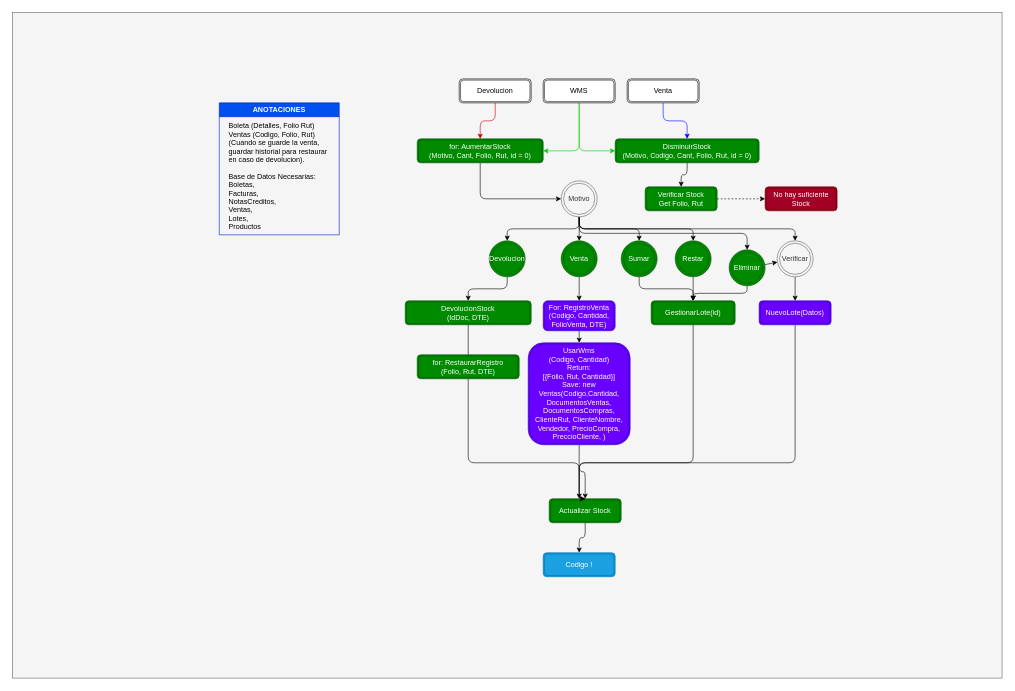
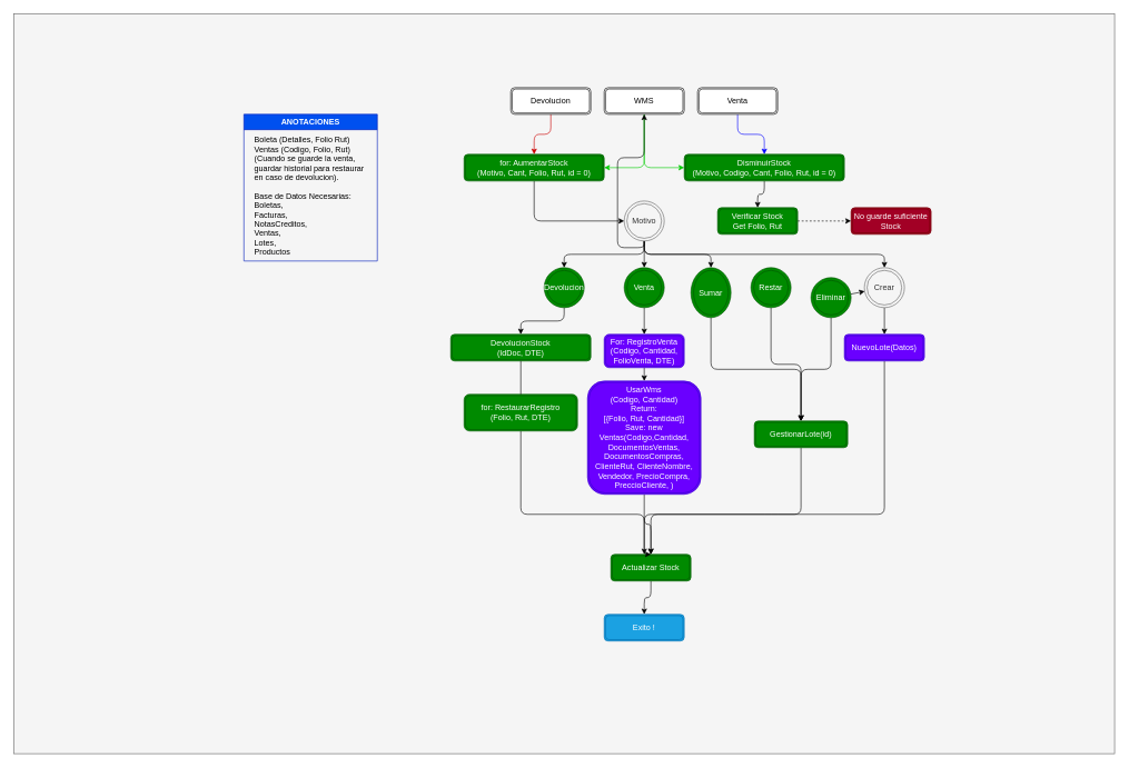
  <mxCell id="0" />
  <mxCell id="1" parent="0" />
  <mxCell id="2" value="" style="rounded=0;whiteSpace=wrap;html=1;fillColor=#f5f5f5;fontColor=#333333;strokeColor=#666666;" parent="1" vertex="1"><mxGeometry x="20" y="20" width="1650" height="1110" as="geometry" /></mxCell>
  <mxCell id="3" style="edgeStyle=orthogonalEdgeStyle;html=1;exitX=0.5;exitY=1;exitDx=0;exitDy=0;entryX=0.5;entryY=0;entryDx=0;entryDy=0;strokeColor=#0000FF;" parent="1" source="4" target="15" edge="1"><mxGeometry relative="1" as="geometry" /></mxCell>
  <mxCell id="4" value="Venta" style="shape=ext;double=1;rounded=1;whiteSpace=wrap;html=1;" parent="1" vertex="1"><mxGeometry x="1045" y="131" width="120" height="40" as="geometry" /></mxCell>
  <mxCell id="5" style="edgeStyle=orthogonalEdgeStyle;html=1;exitX=0.5;exitY=1;exitDx=0;exitDy=0;entryX=0;entryY=0.5;entryDx=0;entryDy=0;strokeColor=#000000;" parent="1" source="6" target="22" edge="1"><mxGeometry relative="1" as="geometry" /></mxCell>
  <mxCell id="6" value="for: AumentarStock&lt;br&gt;(Motivo, Cant, Folio, Rut, id = 0)" style="shape=ext;double=1;rounded=1;whiteSpace=wrap;html=1;fillColor=#008a00;strokeColor=#005700;fontColor=#ffffff;" parent="1" vertex="1"><mxGeometry x="695" y="231" width="210" height="40" as="geometry" /></mxCell>
  <mxCell id="7" style="edgeStyle=orthogonalEdgeStyle;html=1;exitX=0.5;exitY=1;exitDx=0;exitDy=0;entryX=0;entryY=0.5;entryDx=0;entryDy=0;strokeColor=#00CC00;" parent="1" source="9" target="15" edge="1"><mxGeometry relative="1" as="geometry" /></mxCell>
  <mxCell id="8" style="edgeStyle=orthogonalEdgeStyle;html=1;exitX=0.5;exitY=1;exitDx=0;exitDy=0;entryX=1;entryY=0.5;entryDx=0;entryDy=0;strokeColor=#00CC00;" parent="1" source="9" target="6" edge="1"><mxGeometry relative="1" as="geometry" /></mxCell>
  <mxCell id="9" value="WMS" style="shape=ext;double=1;rounded=1;whiteSpace=wrap;html=1;" parent="1" vertex="1"><mxGeometry x="905" y="131" width="120" height="40" as="geometry" /></mxCell>
  <mxCell id="10" style="edgeStyle=orthogonalEdgeStyle;html=1;exitX=0.5;exitY=1;exitDx=0;exitDy=0;strokeColor=#CC0000;" parent="1" source="11" target="6" edge="1"><mxGeometry relative="1" as="geometry" /></mxCell>
  <mxCell id="11" value="Devolucion" style="shape=ext;double=1;rounded=1;whiteSpace=wrap;html=1;" parent="1" vertex="1"><mxGeometry x="765" y="131" width="120" height="40" as="geometry" /></mxCell>
  <mxCell id="12" style="edgeStyle=orthogonalEdgeStyle;html=1;exitX=0.5;exitY=1;exitDx=0;exitDy=0;fontColor=#000000;strokeColor=#000000;startArrow=none;" parent="1" source="50" target="27" edge="1"><mxGeometry relative="1" as="geometry"><Array as="points"><mxPoint x="780" y="771" /><mxPoint x="965" y="771" /></Array></mxGeometry></mxCell>
  <mxCell id="13" value="DevolucionStock&lt;br&gt;(IdDoc, DTE)" style="shape=ext;double=1;rounded=1;whiteSpace=wrap;html=1;fillColor=#008a00;fontColor=#ffffff;strokeColor=#005700;" parent="1" vertex="1"><mxGeometry x="675" y="501" width="210" height="40" as="geometry" /></mxCell>
  <mxCell id="14" style="edgeStyle=orthogonalEdgeStyle;html=1;exitX=0.5;exitY=1;exitDx=0;exitDy=0;strokeColor=#000000;" parent="1" source="15" target="24" edge="1"><mxGeometry relative="1" as="geometry" /></mxCell>
  <mxCell id="15" value="DisminuirStock&lt;br&gt;(Motivo, Codigo, Cant, Folio, Rut, id = 0)" style="shape=ext;double=1;rounded=1;whiteSpace=wrap;html=1;fillColor=#008a00;fontColor=#ffffff;strokeColor=#005700;" parent="1" vertex="1"><mxGeometry x="1025" y="231" width="240" height="40" as="geometry" /></mxCell>
  <mxCell id="16" style="edgeStyle=orthogonalEdgeStyle;html=1;exitX=0.5;exitY=1;exitDx=0;exitDy=0;entryX=0.5;entryY=0;entryDx=0;entryDy=0;fontColor=#000000;strokeColor=#000000;" parent="1" source="22" target="31" edge="1"><mxGeometry relative="1" as="geometry" /></mxCell>
  <mxCell id="17" style="edgeStyle=orthogonalEdgeStyle;html=1;exitX=0.5;exitY=1;exitDx=0;exitDy=0;fontColor=#000000;strokeColor=#000000;" parent="1" source="22" target="29" edge="1"><mxGeometry relative="1" as="geometry" /></mxCell>
  <mxCell id="18" style="edgeStyle=orthogonalEdgeStyle;html=1;exitX=0.5;exitY=1;exitDx=0;exitDy=0;entryX=0.5;entryY=0;entryDx=0;entryDy=0;fontColor=#000000;strokeColor=#000000;" parent="1" source="22" target="33" edge="1"><mxGeometry relative="1" as="geometry" /></mxCell>
- <mxCell id="19" style="edgeStyle=orthogonalEdgeStyle;html=1;exitX=0.5;exitY=1;exitDx=0;exitDy=0;entryX=0.5;entryY=0;entryDx=0;entryDy=0;fontColor=#000000;strokeColor=#000000;" parent="1" source="22" target="35" edge="1"><mxGeometry relative="1" as="geometry" /></mxCell>
- <mxCell id="20" style="edgeStyle=orthogonalEdgeStyle;html=1;exitX=0.5;exitY=1;exitDx=0;exitDy=0;entryX=0.5;entryY=0;entryDx=0;entryDy=0;fontColor=#000000;strokeColor=#000000;" parent="1" source="22" target="38" edge="1"><mxGeometry relative="1" as="geometry" /></mxCell>
+ <mxCell id="20" style="edgeStyle=orthogonalEdgeStyle;html=1;exitX=0.5;exitY=1;exitDx=0;exitDy=0;fontColor=#000000;strokeColor=#000000;" parent="1" source="22" target="9" edge="1"><mxGeometry relative="1" as="geometry" /></mxCell>
  <mxCell id="21" style="edgeStyle=orthogonalEdgeStyle;html=1;exitX=0.5;exitY=1;exitDx=0;exitDy=0;entryX=0.5;entryY=0;entryDx=0;entryDy=0;fontColor=#000000;strokeColor=#000000;" parent="1" source="22" target="47" edge="1"><mxGeometry relative="1" as="geometry" /></mxCell>
  <mxCell id="22" value="Motivo" style="ellipse;shape=doubleEllipse;whiteSpace=wrap;html=1;aspect=fixed;fillColor=#f5f5f5;strokeColor=#666666;fontColor=#333333;" parent="1" vertex="1"><mxGeometry x="935" y="301" width="60" height="60" as="geometry" /></mxCell>
  <mxCell id="23" style="edgeStyle=orthogonalEdgeStyle;html=1;exitX=1;exitY=0.5;exitDx=0;exitDy=0;strokeColor=#000000;dashed=1;" parent="1" source="24" target="25" edge="1"><mxGeometry relative="1" as="geometry" /></mxCell>
  <mxCell id="24" value="Verificar Stock&lt;br&gt;Get Folio, Rut" style="shape=ext;double=1;rounded=1;whiteSpace=wrap;html=1;fillColor=#008a00;fontColor=#ffffff;strokeColor=#005700;" parent="1" vertex="1"><mxGeometry x="1075" y="311" width="120" height="40" as="geometry" /></mxCell>
- <mxCell id="25" value="No hay suficiente Stock" style="shape=ext;double=1;rounded=1;whiteSpace=wrap;html=1;fillColor=#a20025;fontColor=#ffffff;strokeColor=#6F0000;" parent="1" vertex="1"><mxGeometry x="1275" y="311" width="120" height="40" as="geometry" /></mxCell>
+ <mxCell id="25" value="No guarde suficiente Stock" style="shape=ext;double=1;rounded=1;whiteSpace=wrap;html=1;fillColor=#a20025;fontColor=#ffffff;strokeColor=#6F0000;" parent="1" vertex="1"><mxGeometry x="1275" y="311" width="120" height="40" as="geometry" /></mxCell>
  <mxCell id="26" style="edgeStyle=orthogonalEdgeStyle;html=1;exitX=0.5;exitY=1;exitDx=0;exitDy=0;fontColor=#000000;strokeColor=#000000;" parent="1" source="27" target="41" edge="1"><mxGeometry relative="1" as="geometry" /></mxCell>
  <mxCell id="27" value="Actualizar Stock" style="shape=ext;double=1;rounded=1;whiteSpace=wrap;html=1;fillColor=#008a00;fontColor=#ffffff;strokeColor=#005700;" parent="1" vertex="1"><mxGeometry x="915" y="831" width="120" height="40" as="geometry" /></mxCell>
  <mxCell id="28" style="edgeStyle=orthogonalEdgeStyle;html=1;exitX=0.5;exitY=1;exitDx=0;exitDy=0;fontColor=#000000;strokeColor=#000000;" parent="1" source="29" target="43" edge="1"><mxGeometry relative="1" as="geometry" /></mxCell>
  <mxCell id="29" value="Venta" style="ellipse;shape=doubleEllipse;whiteSpace=wrap;html=1;aspect=fixed;fillColor=#008a00;strokeColor=#005700;fontColor=#ffffff;" parent="1" vertex="1"><mxGeometry x="935" y="401" width="60" height="60" as="geometry" /></mxCell>
  <mxCell id="30" style="edgeStyle=orthogonalEdgeStyle;html=1;exitX=0.5;exitY=1;exitDx=0;exitDy=0;entryX=0.5;entryY=0;entryDx=0;entryDy=0;fontColor=#000000;strokeColor=#000000;" parent="1" source="31" target="13" edge="1"><mxGeometry relative="1" as="geometry" /></mxCell>
  <mxCell id="31" value="Devolucion" style="ellipse;shape=doubleEllipse;whiteSpace=wrap;html=1;aspect=fixed;fillColor=#008a00;strokeColor=#005700;fontColor=#ffffff;" parent="1" vertex="1"><mxGeometry x="815" y="401" width="60" height="60" as="geometry" /></mxCell>
  <mxCell id="32" style="edgeStyle=orthogonalEdgeStyle;html=1;exitX=0.5;exitY=1;exitDx=0;exitDy=0;fontColor=#000000;strokeColor=#000000;" parent="1" source="33" target="40" edge="1"><mxGeometry relative="1" as="geometry" /></mxCell>
- <mxCell id="33" value="Sumar" style="ellipse;shape=doubleEllipse;whiteSpace=wrap;html=1;aspect=fixed;fillColor=#008a00;strokeColor=#005700;fontColor=#ffffff;" parent="1" vertex="1"><mxGeometry x="1035" y="401" width="60" height="60" as="geometry" /></mxCell>
+ <mxCell id="33" value="Sumar" style="ellipse;shape=doubleEllipse;whiteSpace=wrap;html=1;aspect=fixed;fillColor=#008a00;strokeColor=#005700;fontColor=#ffffff;" parent="1" vertex="1"><mxGeometry x="1035" y="401" width="60" height="75" as="geometry" /></mxCell>
  <mxCell id="34" style="edgeStyle=orthogonalEdgeStyle;html=1;exitX=0.5;exitY=1;exitDx=0;exitDy=0;entryX=0.5;entryY=0;entryDx=0;entryDy=0;fontColor=#000000;strokeColor=#000000;" parent="1" source="35" target="40" edge="1"><mxGeometry relative="1" as="geometry" /></mxCell>
  <mxCell id="35" value="Restar" style="ellipse;shape=doubleEllipse;whiteSpace=wrap;html=1;aspect=fixed;fillColor=#008a00;strokeColor=#005700;fontColor=#ffffff;" parent="1" vertex="1"><mxGeometry x="1125" y="401" width="60" height="60" as="geometry" /></mxCell>
  <mxCell id="36" style="edgeStyle=orthogonalEdgeStyle;html=1;exitX=0.5;exitY=1;exitDx=0;exitDy=0;fontColor=#000000;strokeColor=#000000;" parent="1" source="38" target="40" edge="1"><mxGeometry relative="1" as="geometry" /></mxCell>
  <mxCell id="37" value="" style="edgeStyle=none;html=1;" edge="1" parent="1" source="38" target="47"><mxGeometry relative="1" as="geometry" /></mxCell>
  <mxCell id="38" value="Eliminar" style="ellipse;shape=doubleEllipse;whiteSpace=wrap;html=1;aspect=fixed;fillColor=#008a00;strokeColor=#005700;fontColor=#ffffff;" parent="1" vertex="1"><mxGeometry x="1215" y="416" width="60" height="60" as="geometry" /></mxCell>
  <mxCell id="39" style="edgeStyle=orthogonalEdgeStyle;html=1;exitX=0.5;exitY=1;exitDx=0;exitDy=0;entryX=0.5;entryY=0;entryDx=0;entryDy=0;fontColor=#000000;strokeColor=#000000;" parent="1" source="40" target="27" edge="1"><mxGeometry relative="1" as="geometry"><Array as="points"><mxPoint x="1155" y="771" /><mxPoint x="965" y="771" /></Array></mxGeometry></mxCell>
- <mxCell id="40" value="GestionarLote(id)" style="shape=ext;double=1;rounded=1;whiteSpace=wrap;html=1;fillColor=#008a00;fontColor=#ffffff;strokeColor=#005700;" parent="1" vertex="1"><mxGeometry x="1085" y="501" width="140" height="40" as="geometry" /></mxCell>
- <mxCell id="41" value="Codigo !" style="shape=ext;double=1;rounded=1;whiteSpace=wrap;html=1;fillColor=#1ba1e2;fontColor=#ffffff;strokeColor=#006EAF;" parent="1" vertex="1"><mxGeometry x="905" y="921" width="120" height="40" as="geometry" /></mxCell>
+ <mxCell id="40" value="GestionarLote(id)" style="shape=ext;double=1;rounded=1;whiteSpace=wrap;html=1;fillColor=#008a00;fontColor=#ffffff;strokeColor=#005700;" parent="1" vertex="1"><mxGeometry x="1130" y="631" width="140" height="40" as="geometry" /></mxCell>
+ <mxCell id="41" value="Exito !" style="shape=ext;double=1;rounded=1;whiteSpace=wrap;html=1;fillColor=#1ba1e2;fontColor=#ffffff;strokeColor=#006EAF;" parent="1" vertex="1"><mxGeometry x="905" y="921" width="120" height="40" as="geometry" /></mxCell>
  <mxCell id="42" style="edgeStyle=orthogonalEdgeStyle;html=1;exitX=0.5;exitY=1;exitDx=0;exitDy=0;entryX=0.5;entryY=0;entryDx=0;entryDy=0;fontColor=#000000;strokeColor=#000000;" parent="1" source="43" target="45" edge="1"><mxGeometry relative="1" as="geometry" /></mxCell>
  <mxCell id="43" value="For: RegistroVenta&lt;br&gt;(Codigo, Cantidad,&lt;br&gt;FolioVenta, DTE)" style="shape=ext;double=1;rounded=1;whiteSpace=wrap;html=1;fillColor=#6a00ff;fontColor=#ffffff;strokeColor=#3700CC;" parent="1" vertex="1"><mxGeometry x="905" y="501" width="120" height="50" as="geometry" /></mxCell>
  <mxCell id="44" style="edgeStyle=orthogonalEdgeStyle;html=1;exitX=0.5;exitY=1;exitDx=0;exitDy=0;entryX=0.5;entryY=0;entryDx=0;entryDy=0;fontColor=#000000;strokeColor=#000000;" parent="1" source="45" target="27" edge="1"><mxGeometry relative="1" as="geometry" /></mxCell>
  <mxCell id="45" value="UsarWms&lt;br&gt;(Codigo, Cantidad)&lt;br&gt;Return:&lt;br&gt;[{Folio, Rut, Cantidad}]&lt;br&gt;Save: new Ventas(Codigo,Cantidad, DocumentosVentas, DocumentosCompras, ClienteRut, ClienteNombre, Vendedor, PrecioCompra,&lt;br&gt;PreccioCliente, )" style="shape=ext;double=1;rounded=1;whiteSpace=wrap;html=1;fillColor=#6a00ff;fontColor=#ffffff;strokeColor=#3700CC;" parent="1" vertex="1"><mxGeometry x="880" y="571" width="170" height="170" as="geometry" /></mxCell>
  <mxCell id="46" style="edgeStyle=orthogonalEdgeStyle;html=1;exitX=0.5;exitY=1;exitDx=0;exitDy=0;entryX=0.5;entryY=0;entryDx=0;entryDy=0;fontColor=#000000;strokeColor=#000000;" parent="1" source="47" target="49" edge="1"><mxGeometry relative="1" as="geometry" /></mxCell>
- <mxCell id="47" value="Verificar" style="ellipse;shape=doubleEllipse;whiteSpace=wrap;html=1;aspect=fixed;fillColor=#f5f5f5;strokeColor=#666666;fontColor=#333333;" parent="1" vertex="1"><mxGeometry x="1295" y="401" width="60" height="60" as="geometry" /></mxCell>
+ <mxCell id="47" value="Crear" style="ellipse;shape=doubleEllipse;whiteSpace=wrap;html=1;aspect=fixed;fillColor=#f5f5f5;strokeColor=#666666;fontColor=#333333;" parent="1" vertex="1"><mxGeometry x="1295" y="401" width="60" height="60" as="geometry" /></mxCell>
  <mxCell id="48" style="edgeStyle=orthogonalEdgeStyle;html=1;exitX=0.5;exitY=1;exitDx=0;exitDy=0;entryX=0.5;entryY=0;entryDx=0;entryDy=0;fontColor=#000000;strokeColor=#000000;" parent="1" source="49" target="27" edge="1"><mxGeometry relative="1" as="geometry"><Array as="points"><mxPoint x="1325" y="771" /><mxPoint x="965" y="771" /></Array></mxGeometry></mxCell>
  <mxCell id="49" value="NuevoLote(Datos)" style="shape=ext;double=1;rounded=1;whiteSpace=wrap;html=1;fillColor=#6a00ff;fontColor=#ffffff;strokeColor=#3700CC;" parent="1" vertex="1"><mxGeometry x="1265" y="501" width="120" height="40" as="geometry" /></mxCell>
- <mxCell id="50" value="for: RestaurarRegistro&lt;br&gt;(Folio, Rut, DTE)" style="shape=ext;double=1;rounded=1;whiteSpace=wrap;html=1;fillColor=#008a00;fontColor=#ffffff;strokeColor=#005700;" parent="1" vertex="1"><mxGeometry x="695" y="591" width="170" height="40" as="geometry" /></mxCell>
+ <mxCell id="50" value="for: RestaurarRegistro&lt;br&gt;(Folio, Rut, DTE)" style="shape=ext;double=1;rounded=1;whiteSpace=wrap;html=1;fillColor=#008a00;fontColor=#ffffff;strokeColor=#005700;" parent="1" vertex="1"><mxGeometry x="695" y="591" width="170" height="55" as="geometry" /></mxCell>
  <mxCell id="51" value="" style="edgeStyle=orthogonalEdgeStyle;html=1;exitX=0.5;exitY=1;exitDx=0;exitDy=0;fontColor=#000000;strokeColor=#000000;endArrow=none;" parent="1" source="13" target="50" edge="1"><mxGeometry relative="1" as="geometry"><mxPoint x="780" y="541" as="sourcePoint" /><mxPoint x="965" y="831" as="targetPoint" /><Array as="points" /></mxGeometry></mxCell>
  <mxCell id="52" value="ANOTACIONES" style="swimlane;fontColor=#ffffff;fillColor=#0050ef;strokeColor=#001DBC;" parent="1" vertex="1"><mxGeometry x="365" y="171" width="200" height="220" as="geometry" /></mxCell>
  <mxCell id="53" value="Boleta (Detalles, Folio Rut)&#10;Ventas (Codigo, Folio, Rut)&#10;(Cuando se guarde la venta, &#10;guardar historial para restaurar&#10;en caso de devolucion).&#10;&#10;Base de Datos Necesarias:&#10;Boletas,&#10;Facturas,&#10;NotasCreditos,&#10;Ventas,&#10;Lotes,&#10;Productos&#10;&#10;" style="text;strokeColor=none;fillColor=none;align=left;verticalAlign=top;spacingLeft=4;spacingRight=4;overflow=hidden;points=[[0,0.5],[1,0.5]];portConstraint=eastwest;rotatable=0;fontColor=#000000;" parent="52" vertex="1"><mxGeometry x="10" y="25" width="180" height="225" as="geometry" /></mxCell>
